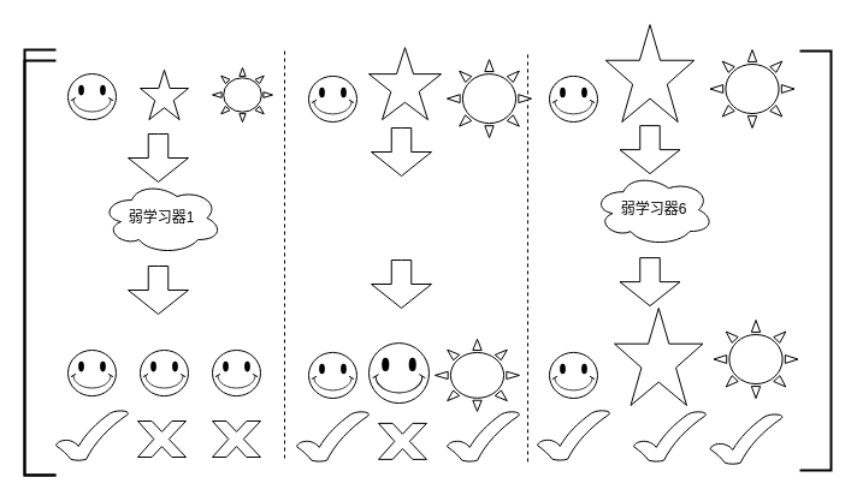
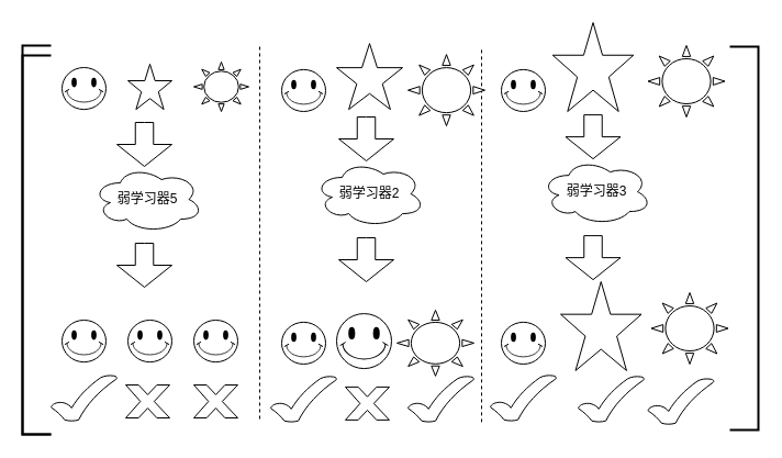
  <mxCell id="0" />
  <mxCell id="1" parent="0" />
  <mxCell id="2" value="" style="verticalLabelPosition=bottom;verticalAlign=top;html=1;shape=mxgraph.basic.smiley" parent="1" vertex="1"><mxGeometry x="56" y="61" width="40" height="38.13" as="geometry" /></mxCell>
  <mxCell id="3" value="" style="verticalLabelPosition=bottom;verticalAlign=top;html=1;shape=mxgraph.basic.star" parent="1" vertex="1"><mxGeometry x="116" y="57.88" width="40" height="41.25" as="geometry" /></mxCell>
  <mxCell id="4" value="" style="verticalLabelPosition=bottom;verticalAlign=top;html=1;shape=mxgraph.basic.sun" parent="1" vertex="1"><mxGeometry x="176" y="56" width="50" height="45" as="geometry" /></mxCell>
  <mxCell id="5" value="" style="html=1;shadow=0;dashed=0;align=center;verticalAlign=middle;shape=mxgraph.arrows2.arrow;dy=0.67;dx=20;notch=0;direction=south;" parent="1" vertex="1"><mxGeometry x="106" y="111" width="50" height="40" as="geometry" /></mxCell>
- <mxCell id="6" value="弱学习器1" style="ellipse;shape=cloud;whiteSpace=wrap;html=1;align=center;" parent="1" vertex="1"><mxGeometry x="84" y="151" width="100" height="60" as="geometry" /></mxCell>
+ <mxCell id="6" value="弱学习器5" style="ellipse;shape=cloud;whiteSpace=wrap;html=1;align=center;" parent="1" vertex="1"><mxGeometry x="84" y="151" width="100" height="60" as="geometry" /></mxCell>
  <mxCell id="7" value="" style="html=1;shadow=0;dashed=0;align=center;verticalAlign=middle;shape=mxgraph.arrows2.arrow;dy=0.67;dx=20;notch=0;direction=south;" parent="1" vertex="1"><mxGeometry x="106" y="221" width="50" height="40" as="geometry" /></mxCell>
  <mxCell id="8" value="" style="verticalLabelPosition=bottom;verticalAlign=top;html=1;shape=mxgraph.basic.smiley" parent="1" vertex="1"><mxGeometry x="56" y="291" width="40" height="38.13" as="geometry" /></mxCell>
  <mxCell id="9" value="" style="verticalLabelPosition=bottom;verticalAlign=top;html=1;shape=mxgraph.basic.smiley" parent="1" vertex="1"><mxGeometry x="116" y="291" width="40" height="38.13" as="geometry" /></mxCell>
  <mxCell id="10" value="" style="verticalLabelPosition=bottom;verticalAlign=top;html=1;shape=mxgraph.basic.smiley" parent="1" vertex="1"><mxGeometry x="176" y="291" width="40" height="38.13" as="geometry" /></mxCell>
  <mxCell id="11" value="" style="verticalLabelPosition=bottom;verticalAlign=top;html=1;shape=mxgraph.basic.tick" parent="1" vertex="1"><mxGeometry x="46" y="341" width="60" height="42" as="geometry" /></mxCell>
  <mxCell id="12" value="" style="verticalLabelPosition=bottom;verticalAlign=top;html=1;shape=mxgraph.basic.x" parent="1" vertex="1"><mxGeometry x="176" y="350" width="40" height="30" as="geometry" /></mxCell>
  <mxCell id="13" value="" style="verticalLabelPosition=bottom;verticalAlign=top;html=1;shape=mxgraph.basic.x" parent="1" vertex="1"><mxGeometry x="114" y="350" width="40" height="30" as="geometry" /></mxCell>
  <mxCell id="14" value="" style="verticalLabelPosition=bottom;verticalAlign=top;html=1;shape=mxgraph.basic.smiley" parent="1" vertex="1"><mxGeometry x="256" y="62.88" width="40" height="38.13" as="geometry" /></mxCell>
  <mxCell id="15" value="" style="verticalLabelPosition=bottom;verticalAlign=top;html=1;shape=mxgraph.basic.star" parent="1" vertex="1"><mxGeometry x="306" y="39.13" width="60" height="60" as="geometry" /></mxCell>
  <mxCell id="16" value="" style="verticalLabelPosition=bottom;verticalAlign=top;html=1;shape=mxgraph.basic.sun" parent="1" vertex="1"><mxGeometry x="361" y="281.88" width="70" height="60" as="geometry" /></mxCell>
  <mxCell id="17" value="" style="verticalLabelPosition=bottom;verticalAlign=top;html=1;shape=mxgraph.basic.smiley" parent="1" vertex="1"><mxGeometry x="256" y="292.88" width="40" height="38.13" as="geometry" /></mxCell>
  <mxCell id="18" value="" style="verticalLabelPosition=bottom;verticalAlign=top;html=1;shape=mxgraph.basic.smiley" parent="1" vertex="1"><mxGeometry x="306" y="285.07" width="50" height="50" as="geometry" /></mxCell>
  <mxCell id="19" value="" style="verticalLabelPosition=bottom;verticalAlign=top;html=1;shape=mxgraph.basic.tick" parent="1" vertex="1"><mxGeometry x="246" y="341.88" width="60" height="42" as="geometry" /></mxCell>
  <mxCell id="20" value="" style="verticalLabelPosition=bottom;verticalAlign=top;html=1;shape=mxgraph.basic.x" parent="1" vertex="1"><mxGeometry x="314" y="351.88" width="40" height="30" as="geometry" /></mxCell>
  <mxCell id="21" value="" style="verticalLabelPosition=bottom;verticalAlign=top;html=1;shape=mxgraph.basic.smiley" parent="1" vertex="1"><mxGeometry x="456" y="62.88" width="40" height="38.13" as="geometry" /></mxCell>
  <mxCell id="22" value="" style="verticalLabelPosition=bottom;verticalAlign=top;html=1;shape=mxgraph.basic.smiley" parent="1" vertex="1"><mxGeometry x="456" y="292.88" width="40" height="38.13" as="geometry" /></mxCell>
  <mxCell id="23" value="" style="verticalLabelPosition=bottom;verticalAlign=top;html=1;shape=mxgraph.basic.tick" parent="1" vertex="1"><mxGeometry x="446" y="340.88" width="60" height="42" as="geometry" /></mxCell>
  <mxCell id="24" value="" style="endArrow=none;dashed=1;html=1;rounded=0;" parent="1" edge="1"><mxGeometry width="50" height="50" relative="1" as="geometry"><mxPoint x="236" y="381" as="sourcePoint" /><mxPoint x="236" y="41" as="targetPoint" /></mxGeometry></mxCell>
  <mxCell id="25" value="" style="endArrow=none;dashed=1;html=1;rounded=0;" parent="1" edge="1"><mxGeometry width="50" height="50" relative="1" as="geometry"><mxPoint x="438" y="383.88" as="sourcePoint" /><mxPoint x="438" y="43.88" as="targetPoint" /></mxGeometry></mxCell>
  <mxCell id="26" value="" style="verticalLabelPosition=bottom;verticalAlign=top;html=1;shape=mxgraph.basic.sun" parent="1" vertex="1"><mxGeometry x="589.5" y="41.01" width="70" height="64.99" as="geometry" /></mxCell>
  <mxCell id="27" value="" style="verticalLabelPosition=bottom;verticalAlign=top;html=1;shape=mxgraph.basic.tick" parent="1" vertex="1"><mxGeometry x="371" y="341.88" width="60" height="42" as="geometry" /></mxCell>
  <mxCell id="28" value="" style="verticalLabelPosition=bottom;verticalAlign=top;html=1;shape=mxgraph.basic.star" parent="1" vertex="1"><mxGeometry x="502.75" y="20.08" width="73.5" height="80.93" as="geometry" /></mxCell>
  <mxCell id="29" value="" style="html=1;shadow=0;dashed=0;align=center;verticalAlign=middle;shape=mxgraph.arrows2.arrow;dy=0.67;dx=20;notch=0;direction=south;" parent="1" vertex="1"><mxGeometry x="308" y="106" width="50" height="40" as="geometry" /></mxCell>
+ <mxCell id="30" value="弱学习器2" style="ellipse;shape=cloud;whiteSpace=wrap;html=1;align=center;" parent="1" vertex="1"><mxGeometry x="286" y="146" width="100" height="60" as="geometry" /></mxCell>
  <mxCell id="31" value="" style="html=1;shadow=0;dashed=0;align=center;verticalAlign=middle;shape=mxgraph.arrows2.arrow;dy=0.67;dx=20;notch=0;direction=south;" parent="1" vertex="1"><mxGeometry x="308" y="216" width="50" height="40" as="geometry" /></mxCell>
  <mxCell id="32" value="" style="html=1;shadow=0;dashed=0;align=center;verticalAlign=middle;shape=mxgraph.arrows2.arrow;dy=0.67;dx=20;notch=0;direction=south;" parent="1" vertex="1"><mxGeometry x="514.5" y="104.12" width="50" height="40" as="geometry" /></mxCell>
- <mxCell id="33" value="弱学习器6" style="ellipse;shape=cloud;whiteSpace=wrap;html=1;align=center;" parent="1" vertex="1"><mxGeometry x="492.5" y="144.12" width="100" height="60" as="geometry" /></mxCell>
+ <mxCell id="33" value="弱学习器3" style="ellipse;shape=cloud;whiteSpace=wrap;html=1;align=center;" parent="1" vertex="1"><mxGeometry x="492.5" y="144.12" width="100" height="60" as="geometry" /></mxCell>
  <mxCell id="34" value="" style="html=1;shadow=0;dashed=0;align=center;verticalAlign=middle;shape=mxgraph.arrows2.arrow;dy=0.67;dx=20;notch=0;direction=south;" parent="1" vertex="1"><mxGeometry x="514.5" y="214.12" width="50" height="40" as="geometry" /></mxCell>
  <mxCell id="35" value="" style="verticalLabelPosition=bottom;verticalAlign=top;html=1;shape=mxgraph.basic.tick" parent="1" vertex="1"><mxGeometry x="526" y="341.88" width="60" height="42" as="geometry" /></mxCell>
  <mxCell id="36" value="" style="verticalLabelPosition=bottom;verticalAlign=top;html=1;shape=mxgraph.basic.tick" parent="1" vertex="1"><mxGeometry x="589.5" y="344" width="60" height="42" as="geometry" /></mxCell>
  <mxCell id="37" value="" style="verticalLabelPosition=bottom;verticalAlign=top;html=1;shape=mxgraph.basic.star" parent="1" vertex="1"><mxGeometry x="510" y="256" width="73.5" height="80.93" as="geometry" /></mxCell>
  <mxCell id="38" value="" style="strokeWidth=2;html=1;shape=mxgraph.flowchart.annotation_1;align=left;pointerEvents=1;" parent="1" vertex="1"><mxGeometry x="20" y="41" width="26" height="354" as="geometry" /></mxCell>
  <mxCell id="39" value="" style="strokeWidth=2;html=1;shape=mxgraph.flowchart.annotation_1;align=left;pointerEvents=1;direction=west;" parent="1" vertex="1"><mxGeometry x="664" y="42" width="26" height="349" as="geometry" /></mxCell>
  <mxCell id="40" value="" style="strokeWidth=2;html=1;shape=mxgraph.flowchart.annotation_1;align=left;pointerEvents=1;" vertex="1" parent="1"><mxGeometry x="20" y="50" width="26" height="345" as="geometry" /></mxCell>
  <mxCell id="41" value="" style="verticalLabelPosition=bottom;verticalAlign=top;html=1;shape=mxgraph.basic.sun" vertex="1" parent="1"><mxGeometry x="371" y="49.13" width="70" height="64.99" as="geometry" /></mxCell>
  <mxCell id="42" value="" style="verticalLabelPosition=bottom;verticalAlign=top;html=1;shape=mxgraph.basic.sun" vertex="1" parent="1"><mxGeometry x="592.5" y="266.02" width="70" height="64.99" as="geometry" /></mxCell>
